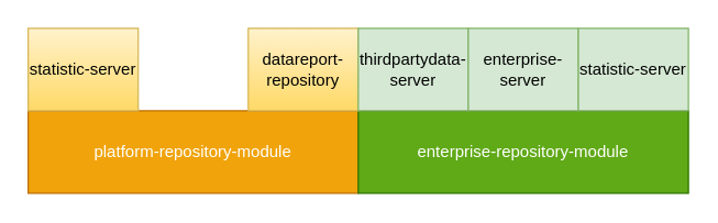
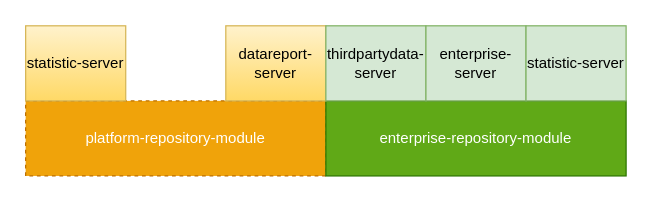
  <mxCell id="0" />
  <mxCell id="1" parent="0" />
- <mxCell id="2" value="platform-repository-module" style="rounded=0;whiteSpace=wrap;html=1;fillColor=#f0a30a;strokeColor=#BD7000;fontColor=#FFFFFF;" vertex="1" parent="1"><mxGeometry x="20" y="80" width="240" height="60" as="geometry" /></mxCell>
+ <mxCell id="2" value="platform-repository-module" style="rounded=0;whiteSpace=wrap;html=1;fillColor=#f0a30a;strokeColor=#BD7000;fontColor=#FFFFFF;dashed=1;" vertex="1" parent="1"><mxGeometry x="20" y="80" width="240" height="60" as="geometry" /></mxCell>
  <mxCell id="3" value="enterprise-repository-module" style="rounded=0;whiteSpace=wrap;html=1;fillColor=#60a917;strokeColor=#2D7600;fontColor=#ffffff;" vertex="1" parent="1"><mxGeometry x="260" y="80" width="240" height="60" as="geometry" /></mxCell>
  <mxCell id="4" value="statistic-server" style="rounded=0;whiteSpace=wrap;html=1;gradientColor=#ffd966;fillColor=#fff2cc;strokeColor=#d6b656;" vertex="1" parent="1"><mxGeometry x="20" y="20" width="80" height="60" as="geometry" /></mxCell>
- <mxCell id="5" value="datareport-repository" style="rounded=0;whiteSpace=wrap;html=1;gradientColor=#ffd966;fillColor=#fff2cc;strokeColor=#d6b656;" vertex="1" parent="1"><mxGeometry x="180" y="20" width="80" height="60" as="geometry" /></mxCell>
+ <mxCell id="5" value="datareport-server" style="rounded=0;whiteSpace=wrap;html=1;gradientColor=#ffd966;fillColor=#fff2cc;strokeColor=#d6b656;" vertex="1" parent="1"><mxGeometry x="180" y="20" width="80" height="60" as="geometry" /></mxCell>
  <mxCell id="6" value="thirdpartydata-server" style="rounded=0;whiteSpace=wrap;html=1;fillColor=#d5e8d4;strokeColor=#82b366;" vertex="1" parent="1"><mxGeometry x="260" y="20" width="80" height="60" as="geometry" /></mxCell>
  <mxCell id="7" value="enterprise-server" style="rounded=0;whiteSpace=wrap;html=1;fillColor=#d5e8d4;strokeColor=#82b366;" vertex="1" parent="1"><mxGeometry x="340" y="20" width="80" height="60" as="geometry" /></mxCell>
  <mxCell id="8" value="&lt;span&gt;statistic-server&lt;/span&gt;" style="rounded=0;whiteSpace=wrap;html=1;fillColor=#d5e8d4;strokeColor=#82b366;" vertex="1" parent="1"><mxGeometry x="420" y="20" width="80" height="60" as="geometry" /></mxCell>
